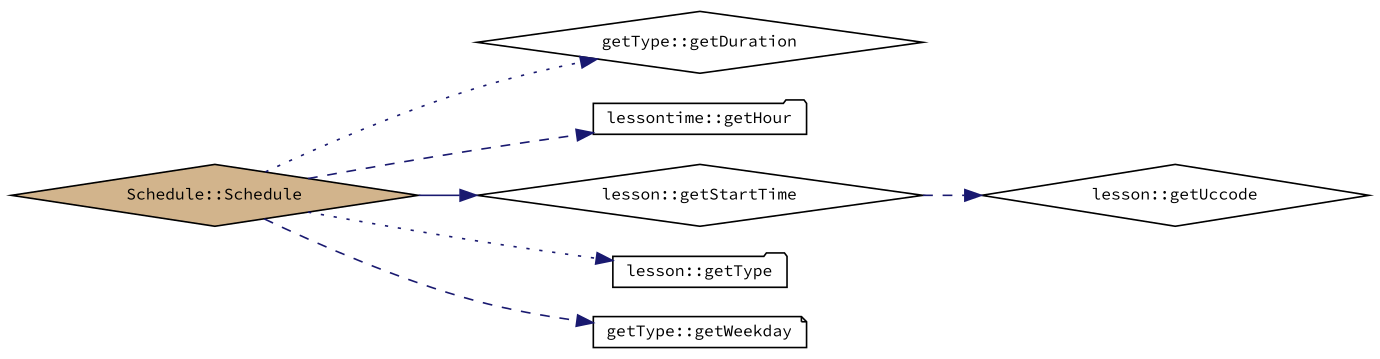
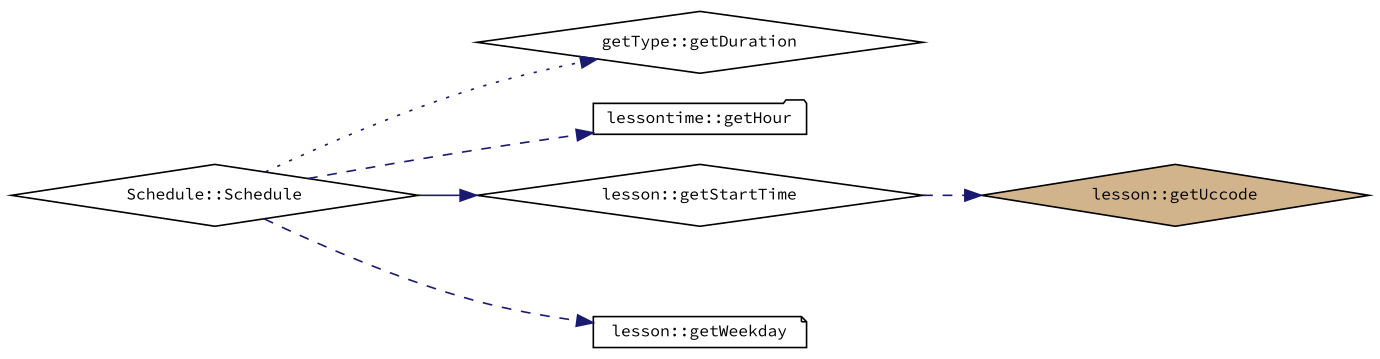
  digraph {
    fontname="Source Code Pro"
    rankdir=LR
    node [color=black fillcolor=white fontname="Source Code Pro" fontsize=10 shape=diamond style=filled]
    edge [color=midnightblue fontname="Source Code Pro" fontsize=10 labelfontname=Helvetica labelfontsize=10 style=dashed]
-   n1 [fillcolor=tan fontcolor=black height=0.2 label="Schedule::Schedule" width=0.4]
+   n1 [fontcolor=black height=0.2 label="Schedule::Schedule" width=0.4]
    n2 [height=0.2 label="getType::getDuration" width=0.4]
    n3 [height=0.2 label="lessontime::getHour" shape=folder width=0.4]
    n4 [height=0.2 label="lesson::getStartTime" width=0.4]
-   n5 [height=0.2 label="lesson::getType" shape=folder width=0.4]
-   n6 [height=0.2 label="getType::getWeekday" shape=note width=0.4]
-   n7 [height=0.2 label="lesson::getUccode" width=0.4]
+   n6 [height=0.2 label="lesson::getWeekday" shape=note width=0.4]
+   n7 [fillcolor=tan height=0.2 label="lesson::getUccode" width=0.4]
    n1 -> n2 [style=dotted]
    n1 -> n3
    n1 -> n4 [style=solid]
-   n1 -> n5 [style=dotted]
    n1 -> n6
    n4 -> n7
  }
